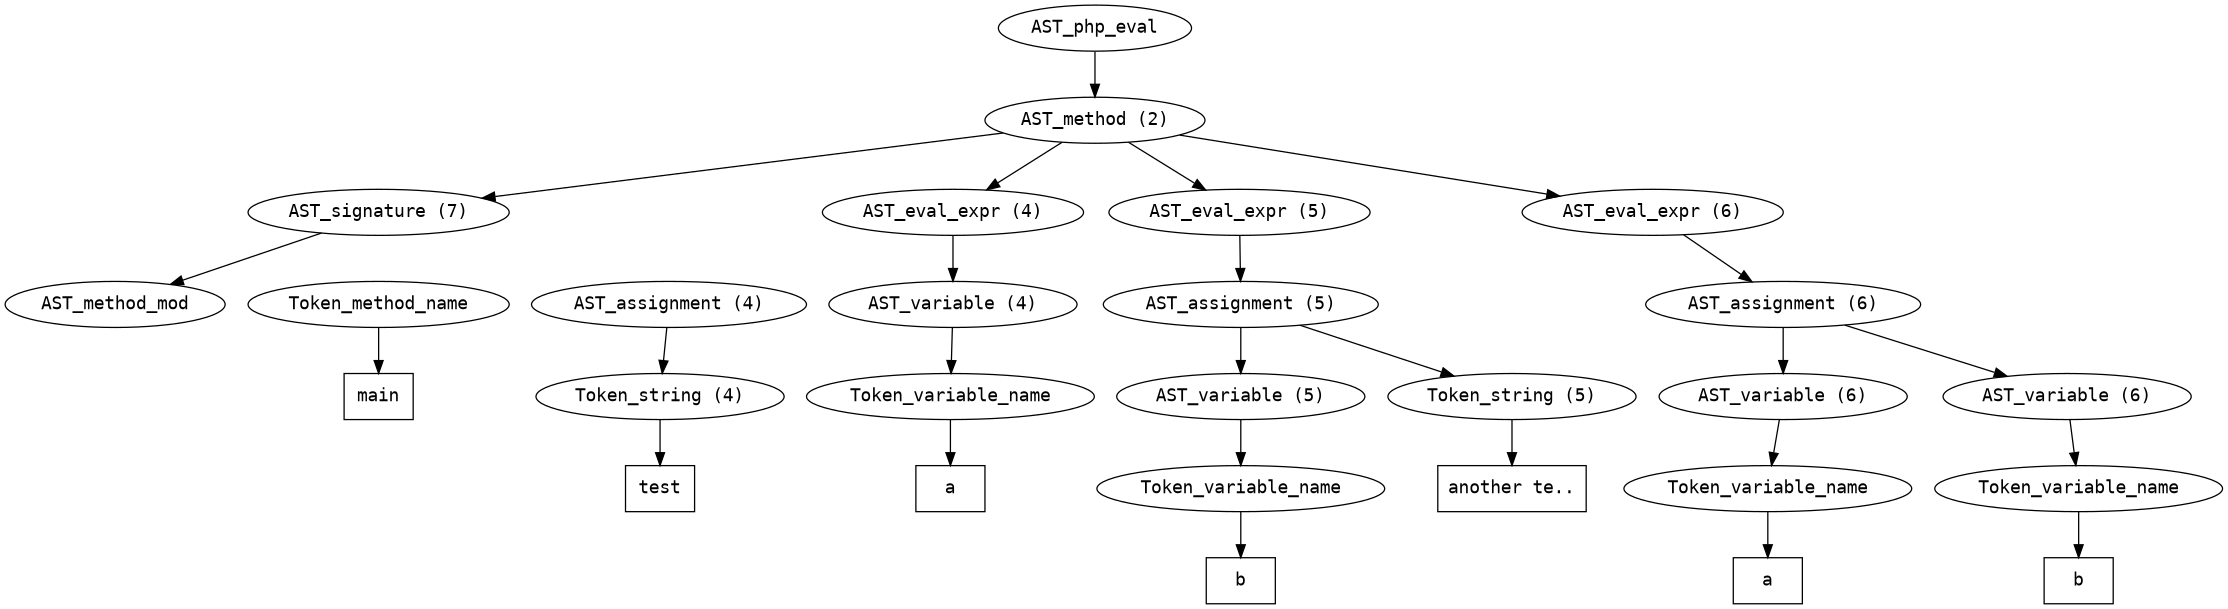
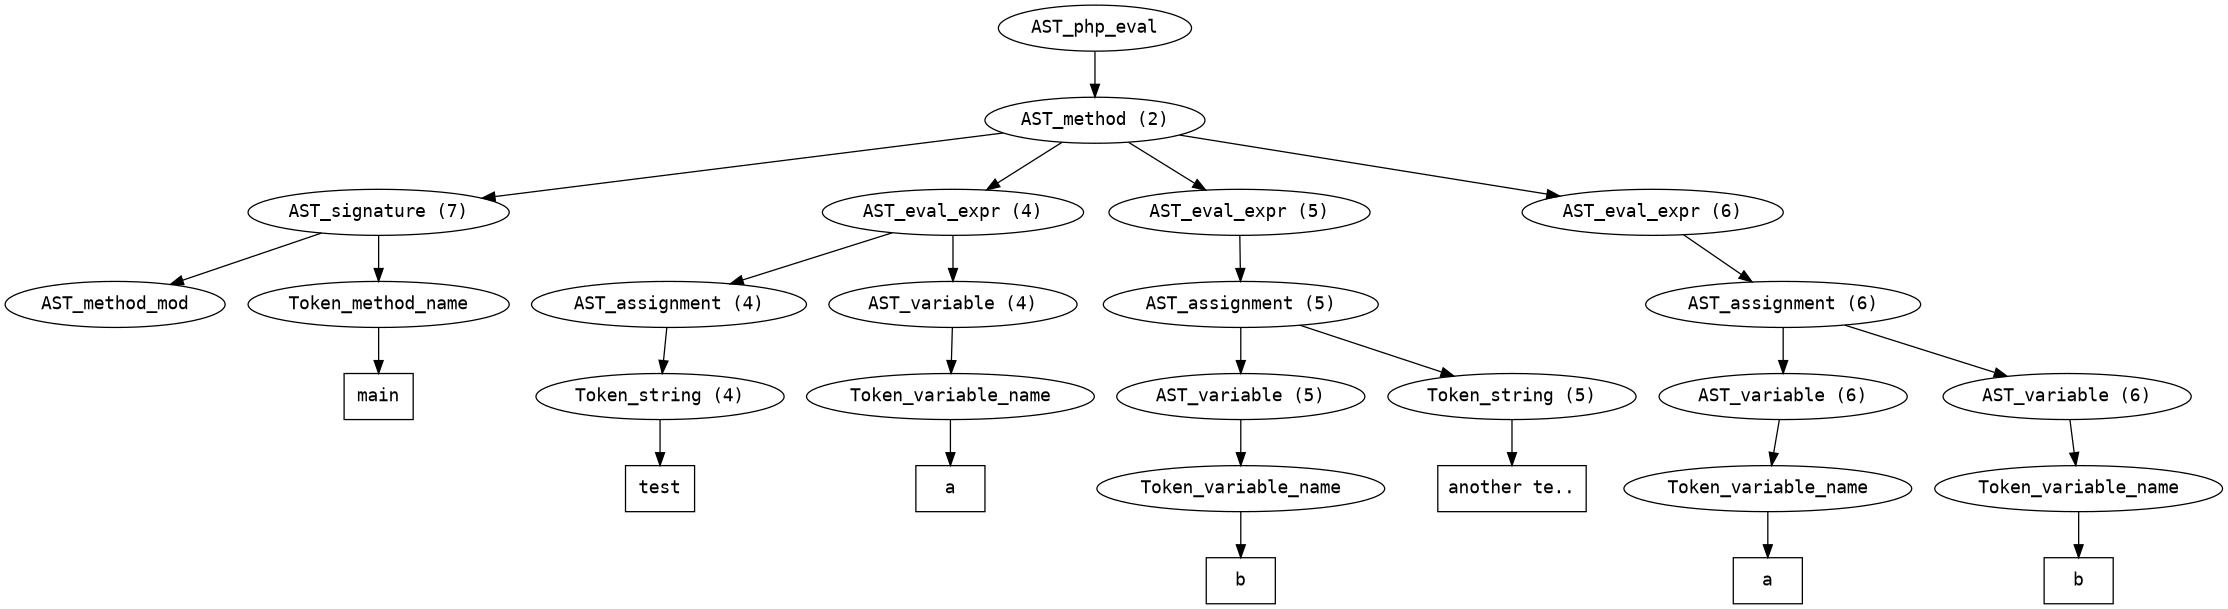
  digraph {
    fontname="DejaVu Sans Mono"
    node [fontname="DejaVu Sans Mono"]
    edge [fontname="DejaVu Sans Mono"]
    n1 [label=AST_php_eval]
    n2 [label="AST_method (2)"]
    n3 [label="AST_signature (7)"]
    n4 [label="AST_eval_expr (4)"]
    n5 [label="AST_eval_expr (5)"]
    n6 [label="AST_eval_expr (6)"]
    n7 [label=AST_method_mod]
    n8 [label=Token_method_name]
    n9 [label="AST_assignment (4)"]
    n10 [label="AST_variable (4)"]
    n11 [label="AST_assignment (5)"]
    n12 [label="AST_assignment (6)"]
    n13 [label=main shape=box]
    n14 [label="Token_string (4)"]
    n15 [label=Token_variable_name]
    n16 [label=test shape=box]
    n17 [label=a shape=box]
    n18 [label="AST_variable (5)"]
    n19 [label="Token_string (5)"]
    n20 [label=Token_variable_name]
    n21 [label="another te.." shape=box]
    n22 [label=b shape=box]
    n23 [label="AST_variable (6)"]
    n24 [label="AST_variable (6)"]
    n25 [label=Token_variable_name]
    n26 [label=Token_variable_name]
    n27 [label=a shape=box]
    n28 [label=b shape=box]
    n1 -> n2
    n2 -> n3
    n2 -> n4
    n2 -> n5
    n2 -> n6
    n3 -> n7
+   n3 -> n8
+   n4 -> n9
    n4 -> n10
    n5 -> n11
    n6 -> n12
    n8 -> n13
    n9 -> n14
    n10 -> n15
    n11 -> n18
    n11 -> n19
    n12 -> n23
    n12 -> n24
    n14 -> n16
    n15 -> n17
    n18 -> n20
    n19 -> n21
    n20 -> n22
    n23 -> n25
    n24 -> n26
    n25 -> n27
    n26 -> n28
  }
